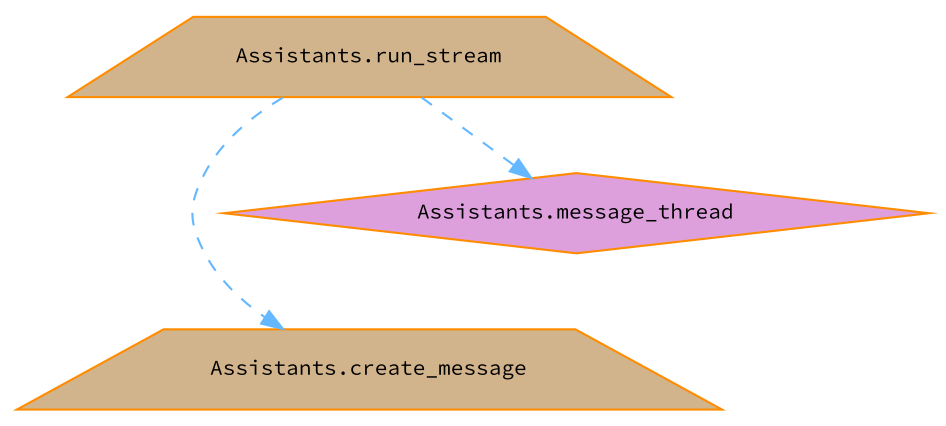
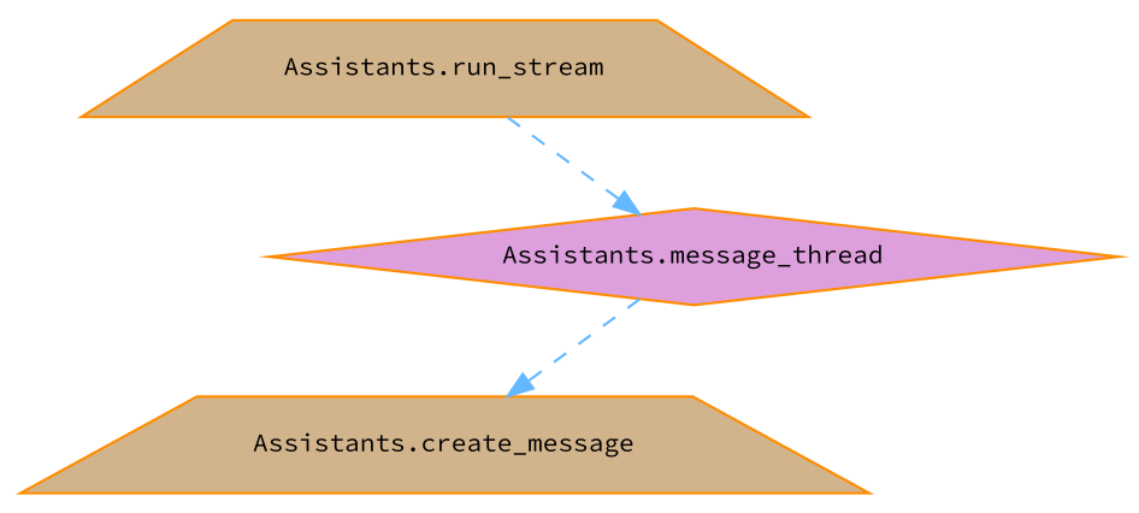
  digraph {
    fontname="Source Code Pro"
    rankdir=TB
    node [color=darkorange fillcolor=tan fontname="Source Code Pro" fontsize=10 shape=trapezium style=filled]
    edge [color=steelblue1 fontname="Source Code Pro" fontsize=10 labelfontname=Helvetica labelfontsize=10 style=dashed]
    n1 [fontcolor=black height=0.2 label="Assistants.run_stream" width=0.4]
    n2 [height=0.2 label="Assistants.create_message" width=0.4]
    n3 [fillcolor=plum height=0.2 label="Assistants.message_thread" shape=diamond width=0.4]
-   n1 -> n2
+   n3 -> n2
    n1 -> n3
  }
